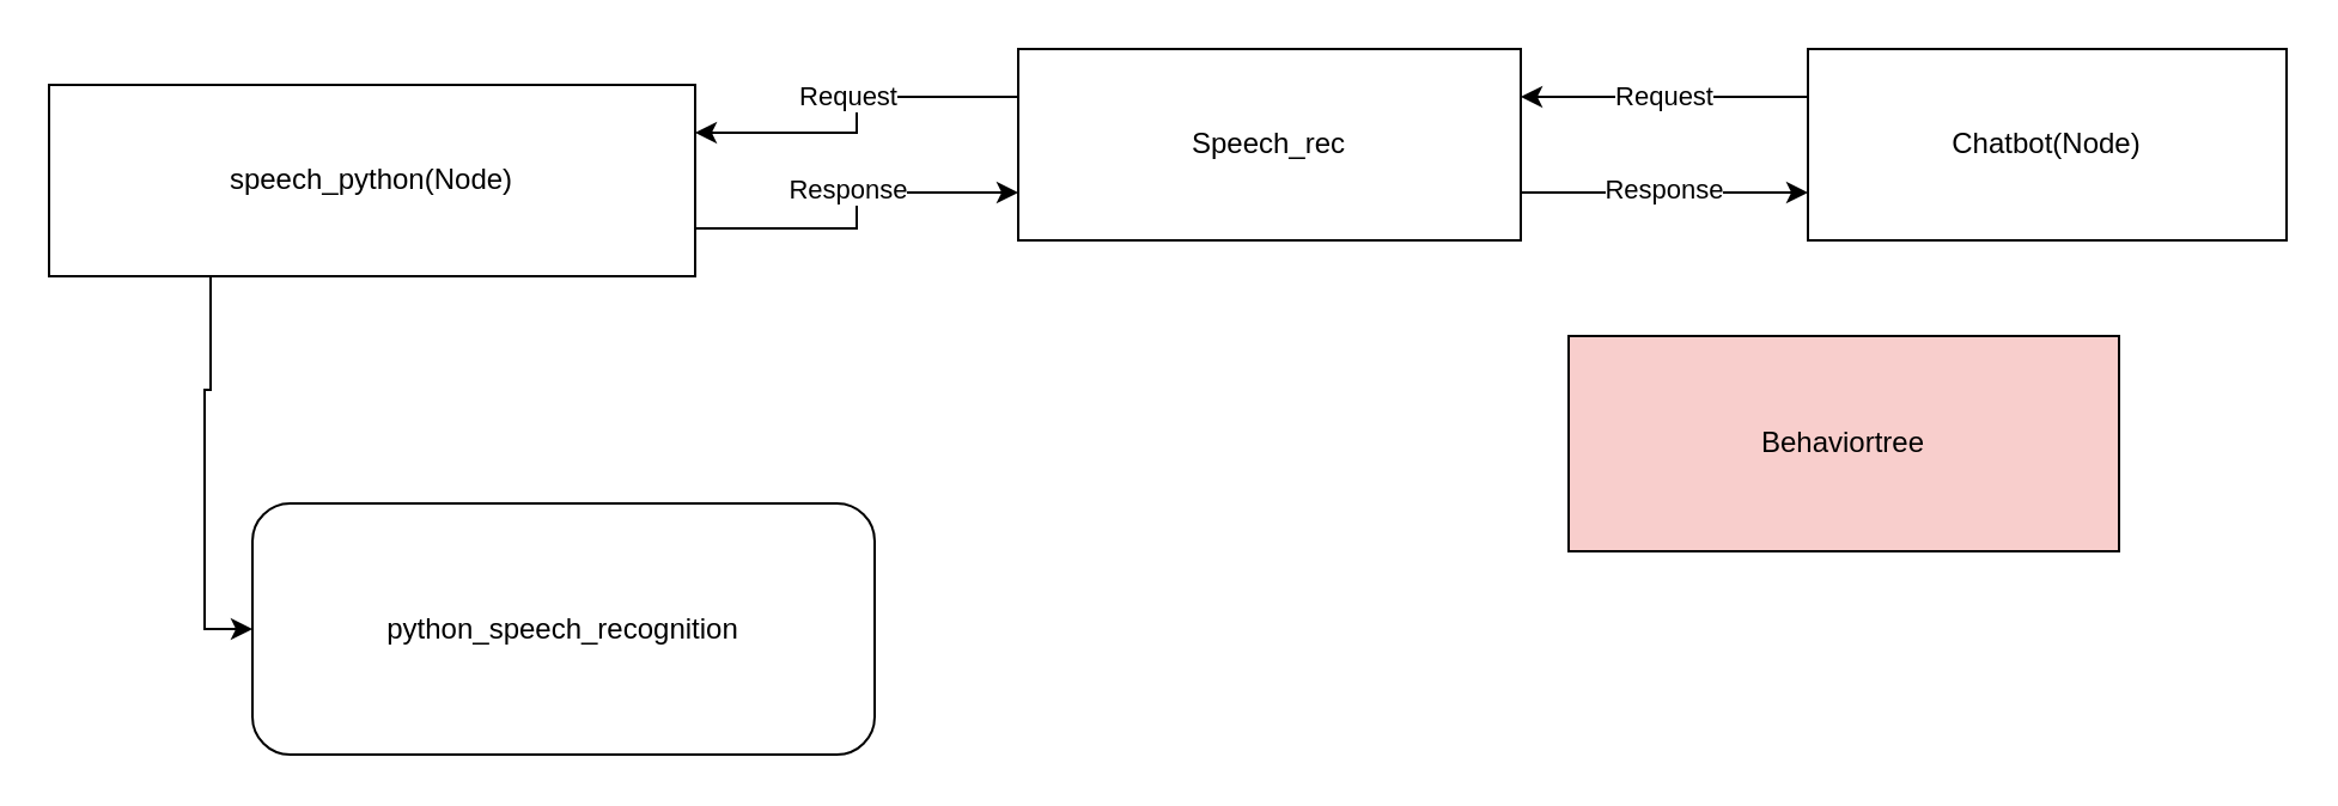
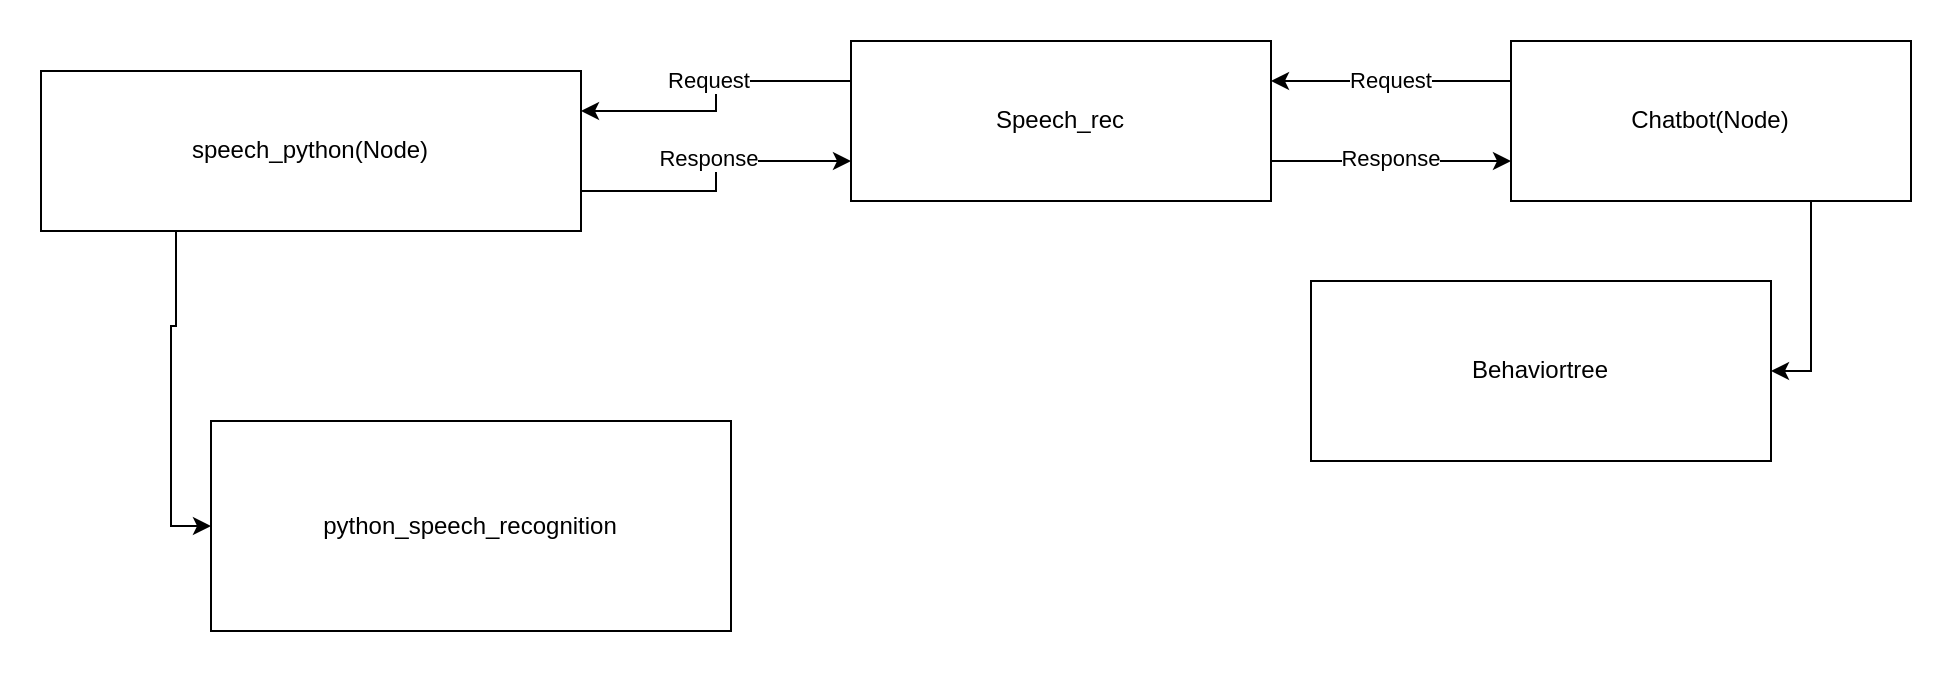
  <mxCell id="0" />
  <mxCell id="1" parent="0" />
  <mxCell id="2" style="edgeStyle=orthogonalEdgeStyle;rounded=0;orthogonalLoop=1;jettySize=auto;html=1;exitX=1;exitY=0.75;exitDx=0;exitDy=0;entryX=0;entryY=0.75;entryDx=0;entryDy=0;" edge="1" parent="1" source="5" target="15"><mxGeometry relative="1" as="geometry" /></mxCell>
  <mxCell id="3" value="Response" style="edgeLabel;html=1;align=center;verticalAlign=middle;resizable=0;points=[];" vertex="1" connectable="0" parent="2"><mxGeometry x="0.449" y="-2" relative="1" as="geometry"><mxPoint x="-31" y="-3" as="offset" /></mxGeometry></mxCell>
  <mxCell id="4" style="edgeStyle=orthogonalEdgeStyle;rounded=0;orthogonalLoop=1;jettySize=auto;html=1;exitX=0.25;exitY=1;exitDx=0;exitDy=0;entryX=0;entryY=0.5;entryDx=0;entryDy=0;" edge="1" parent="1" source="5" target="10"><mxGeometry relative="1" as="geometry" /></mxCell>
  <mxCell id="5" value="speech_python(Node)" style="rounded=0;whiteSpace=wrap;html=1;" parent="1" vertex="1"><mxGeometry x="20" y="35" width="270" height="80" as="geometry" /></mxCell>
+ <mxCell id="6" style="edgeStyle=orthogonalEdgeStyle;rounded=0;orthogonalLoop=1;jettySize=auto;html=1;exitX=0.75;exitY=1;exitDx=0;exitDy=0;entryX=1;entryY=0.5;entryDx=0;entryDy=0;" parent="1" source="8" target="9" edge="1"><mxGeometry relative="1" as="geometry" /></mxCell>
  <mxCell id="7" value="Request" style="edgeStyle=orthogonalEdgeStyle;rounded=0;orthogonalLoop=1;jettySize=auto;html=1;exitX=0;exitY=0.25;exitDx=0;exitDy=0;entryX=1;entryY=0.25;entryDx=0;entryDy=0;" edge="1" parent="1" source="8" target="15"><mxGeometry relative="1" as="geometry" /></mxCell>
  <mxCell id="8" value="Chatbot(Node)" style="rounded=0;whiteSpace=wrap;html=1;" parent="1" vertex="1"><mxGeometry x="755" y="20" width="200" height="80" as="geometry" /></mxCell>
- <mxCell id="9" value="Behaviortree" style="rounded=0;whiteSpace=wrap;html=1;fillColor=#f8cecc;" parent="1" vertex="1"><mxGeometry x="655" y="140" width="230" height="90" as="geometry" /></mxCell>
- <mxCell id="10" value="python_speech_recognition" style="whiteSpace=wrap;html=1;rounded=1;" parent="1" vertex="1"><mxGeometry x="105" y="210" width="260" height="105" as="geometry" /></mxCell>
+ <mxCell id="9" value="Behaviortree" style="rounded=0;whiteSpace=wrap;html=1;" parent="1" vertex="1"><mxGeometry x="655" y="140" width="230" height="90" as="geometry" /></mxCell>
+ <mxCell id="10" value="python_speech_recognition" style="rounded=0;whiteSpace=wrap;html=1;" parent="1" vertex="1"><mxGeometry x="105" y="210" width="260" height="105" as="geometry" /></mxCell>
  <mxCell id="11" style="edgeStyle=orthogonalEdgeStyle;rounded=0;orthogonalLoop=1;jettySize=auto;html=1;exitX=0;exitY=0.25;exitDx=0;exitDy=0;entryX=1;entryY=0.25;entryDx=0;entryDy=0;" edge="1" parent="1" source="15" target="5"><mxGeometry relative="1" as="geometry" /></mxCell>
  <mxCell id="12" value="Request" style="edgeLabel;html=1;align=center;verticalAlign=middle;resizable=0;points=[];" vertex="1" connectable="0" parent="11"><mxGeometry x="-0.334" y="-1" relative="1" as="geometry"><mxPoint x="-22" as="offset" /></mxGeometry></mxCell>
  <mxCell id="13" style="edgeStyle=orthogonalEdgeStyle;rounded=0;orthogonalLoop=1;jettySize=auto;html=1;exitX=1;exitY=0.75;exitDx=0;exitDy=0;entryX=0;entryY=0.75;entryDx=0;entryDy=0;" edge="1" parent="1" source="15" target="8"><mxGeometry relative="1" as="geometry" /></mxCell>
  <mxCell id="14" value="Response" style="edgeLabel;html=1;align=center;verticalAlign=middle;resizable=0;points=[];" vertex="1" connectable="0" parent="13"><mxGeometry x="-0.425" y="1" relative="1" as="geometry"><mxPoint x="24" as="offset" /></mxGeometry></mxCell>
  <mxCell id="15" value="Speech_rec" style="rounded=0;whiteSpace=wrap;html=1;" vertex="1" parent="1"><mxGeometry x="425" y="20" width="210" height="80" as="geometry" /></mxCell>
